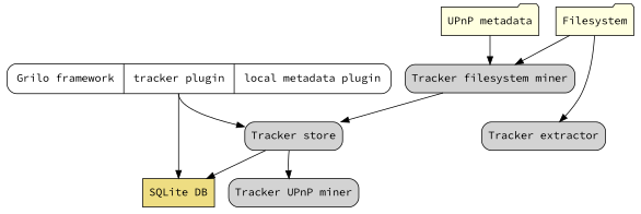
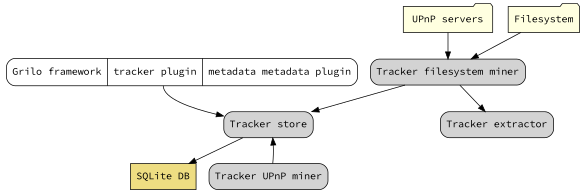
  digraph {
    fontname="Source Code Pro"
    node [fillcolor=lightgrey fontname="Source Code Pro" shape=box style="rounded,filled"]
    edge [fontname="Source Code Pro"]
    n1 [label="Tracker filesystem miner"]
    n2 [label="Tracker store"]
    n3 [label="Tracker extractor"]
    n4 [fillcolor=lightgoldenrod label="SQLite DB" style=filled]
    n5 [label="Tracker UPnP miner"]
-   n6 [label="<1>Grilo framework|<2>tracker plugin|<3>local metadata plugin" shape=Mrecord fillcolor="" style=""]
+   n6 [label="<1>Grilo framework|<2>tracker plugin|<3>metadata metadata plugin" shape=Mrecord fillcolor="" style=""]
    n7 [fillcolor=lightyellow label=Filesystem shape=folder style=filled]
-   n8 [fillcolor=lightyellow label="UPnP metadata" shape=folder style=filled]
+   n8 [fillcolor=lightyellow label="UPnP servers" shape=folder style=filled]
    n1 -> n2
-   n7 -> n3
+   n1 -> n3
    n2 -> n4
-   n2 -> n5
+   n5 -> n2
    n6 -> n2 [tailport=2]
-   n6 -> n4 [tailport=2]
    n7 -> n1
    n8 -> n1
  }
